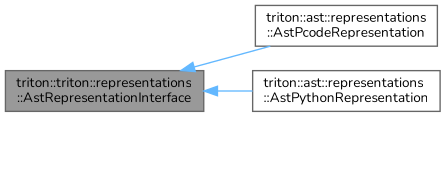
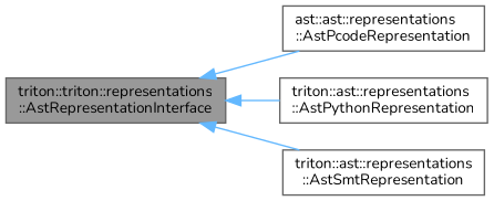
  digraph {
    fontname=Nunito
    rankdir=LR
    node [color=gray40 fillcolor=white fontname=Nunito fontsize=10 shape=box style=filled]
    edge [color=steelblue1 dir=back fontname=Nunito fontsize=10 labelfontname=Helvetica labelfontsize=10 style=solid]
    n1 [fillcolor=grey60 fontcolor=black height=0.2 label="triton::triton::representations\l::AstRepresentationInterface" width=0.4]
-   n2 [height=0.2 label="triton::ast::representations\l::AstPcodeRepresentation" width=0.4]
+   n2 [height=0.2 label="ast::ast::representations\l::AstPcodeRepresentation" width=0.4]
    n3 [height=0.2 label="triton::ast::representations\l::AstPythonRepresentation" width=0.4]
+   n4 [height=0.2 label="triton::ast::representations\l::AstSmtRepresentation" width=0.4]
    n1 -> n2
    n1 -> n3
+   n1 -> n4
  }
